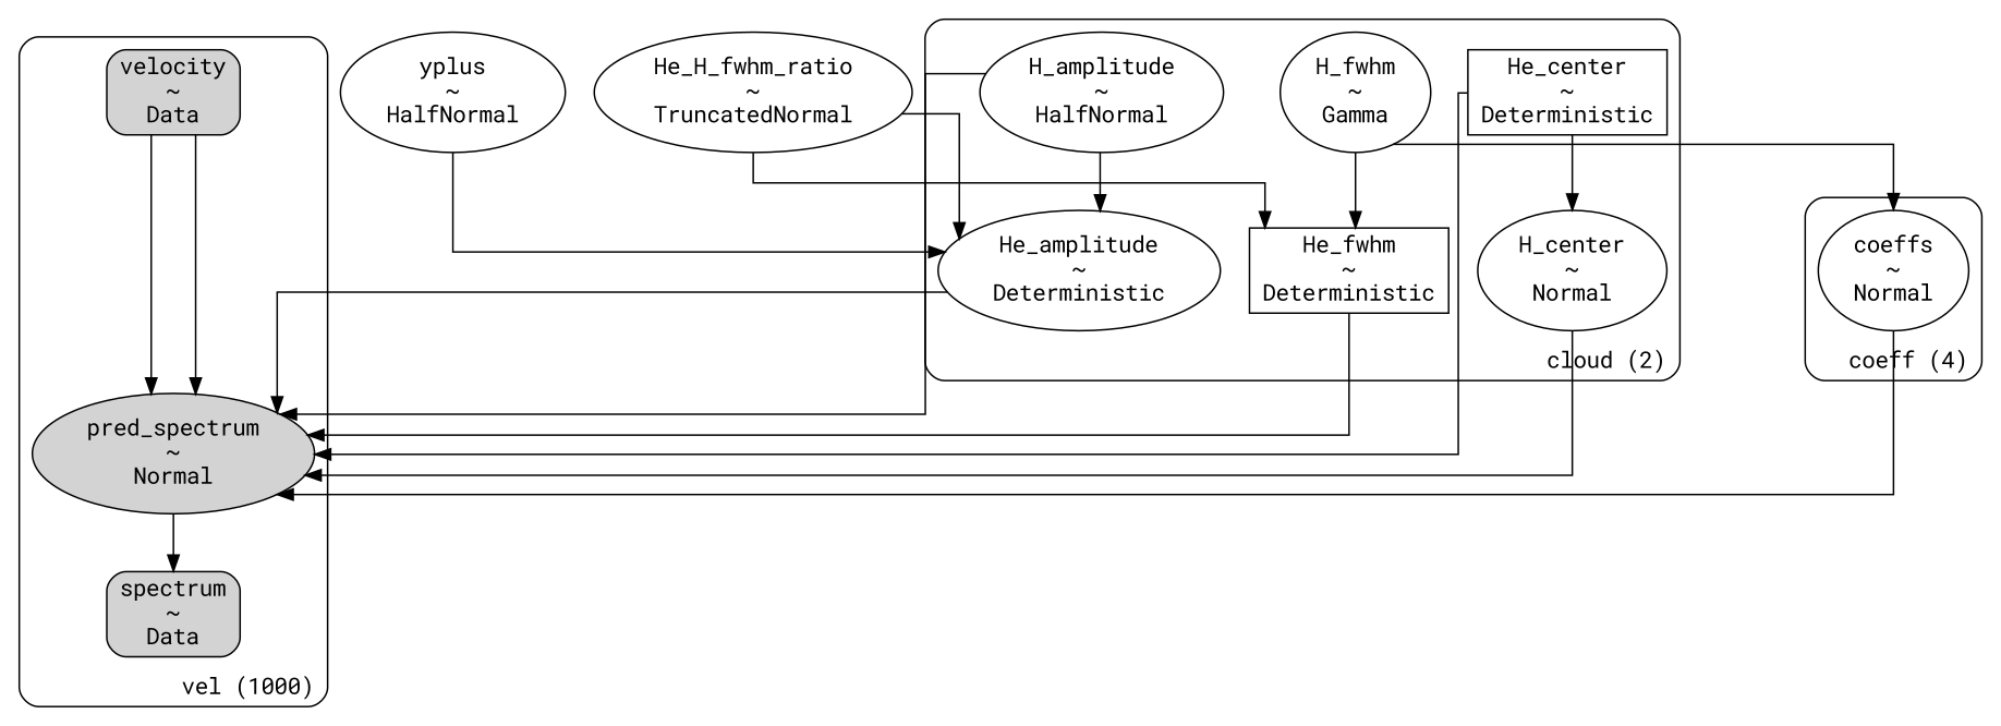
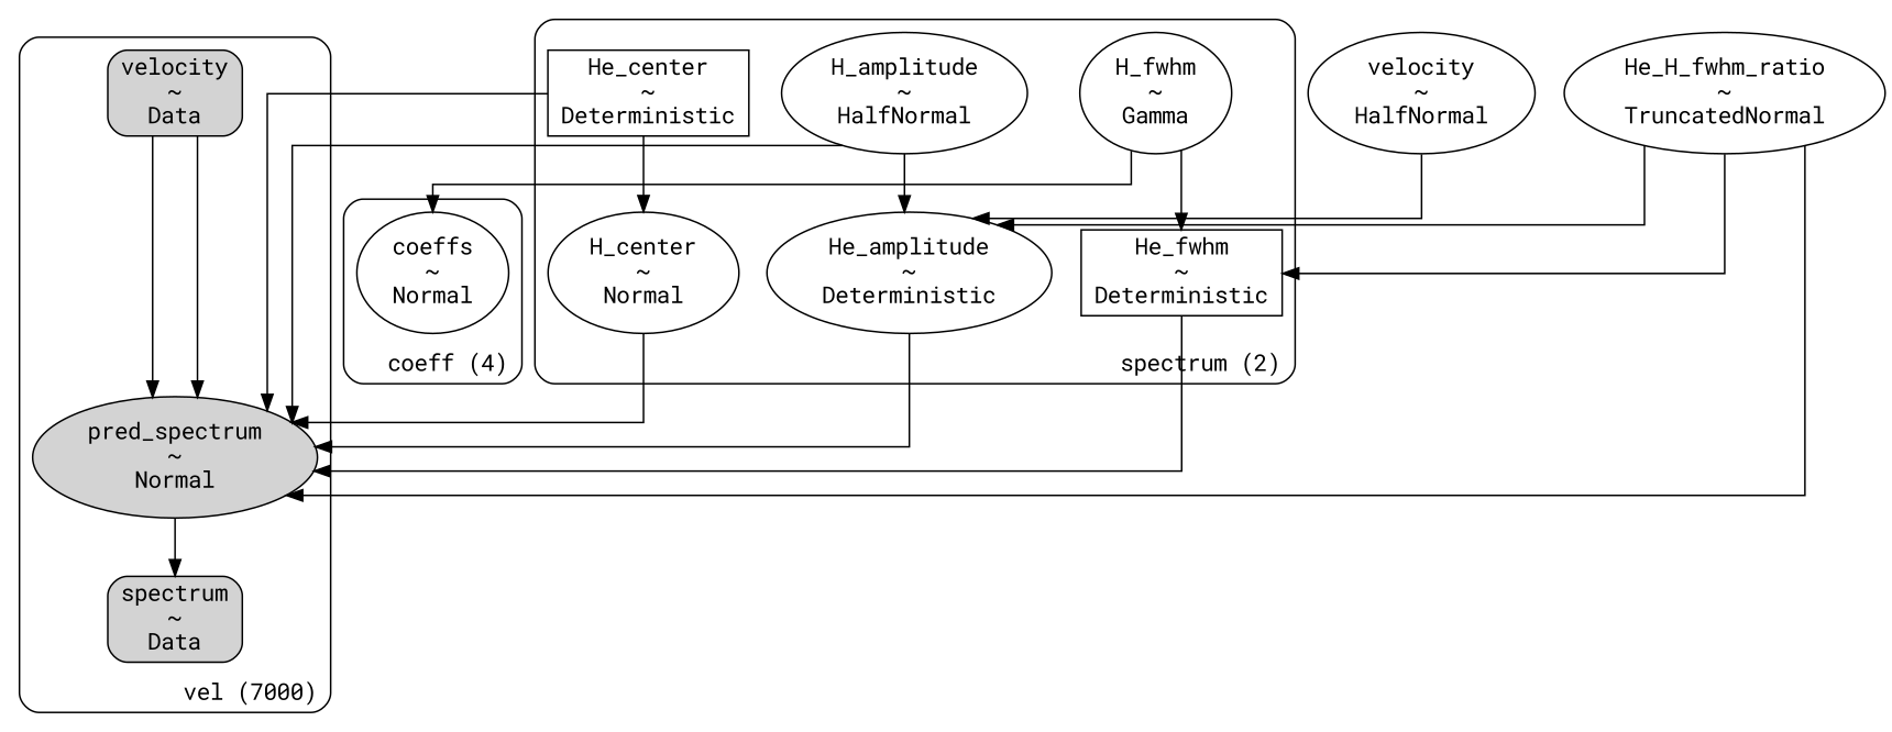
  digraph {
    fontname="Roboto Mono"
    newrank=false
    rankdir=TB
    splines=ortho
    node [fontname="Roboto Mono" shape=ellipse]
    edge [fontname="Roboto Mono"]
    n1 [label="spectrum\n~\nData" shape=box style="rounded, filled"]
    n2 [label="pred_spectrum\n~\nNormal" style=filled]
    n3 [label="velocity\n~\nData" shape=box style="rounded, filled"]
    n4 [label="coeffs\n~\nNormal"]
    n5 [label="H_amplitude\n~\nHalfNormal"]
    n6 [label="H_center\n~\nNormal"]
    n7 [label="He_center\n~\nDeterministic" shape=box]
    n8 [label="H_fwhm\n~\nGamma"]
    n9 [label="He_fwhm\n~\nDeterministic" shape=box]
    n10 [label="He_amplitude\n~\nDeterministic"]
-   n11 [label="yplus\n~\nHalfNormal"]
+   n11 [label="velocity\n~\nHalfNormal"]
    n12 [label="He_H_fwhm_ratio\n~\nTruncatedNormal"]
    subgraph cluster_1 {
-     label="vel (1000)"
+     label="vel (7000)"
      labeljust=r
      labelloc=b
      style=rounded
      n1
      n2
      n3
    }
    subgraph cluster_2 {
      label="coeff (4)"
      labeljust=r
      labelloc=b
      style=rounded
      n4
    }
    subgraph cluster_3 {
-     label="cloud (2)"
+     label="spectrum (2)"
      labeljust=r
      labelloc=b
      style=rounded
      n5
      n6
      n7
      n8
      n9
      n10
    }
    n2 -> n1 [minlen=1]
    n3 -> n2 [minlen=1]
    n3 -> n2 [minlen=2]
-   n4 -> n2 [minlen=1]
+   n12 -> n2 [minlen=1]
    n5 -> n2
    n5 -> n10
    n6 -> n2
    n7 -> n2
    n7 -> n6
    n8 -> n4
    n8 -> n9
    n9 -> n2
    n10 -> n2
    n11 -> n10 [minlen=1]
    n12 -> n9
    n12 -> n10
  }
